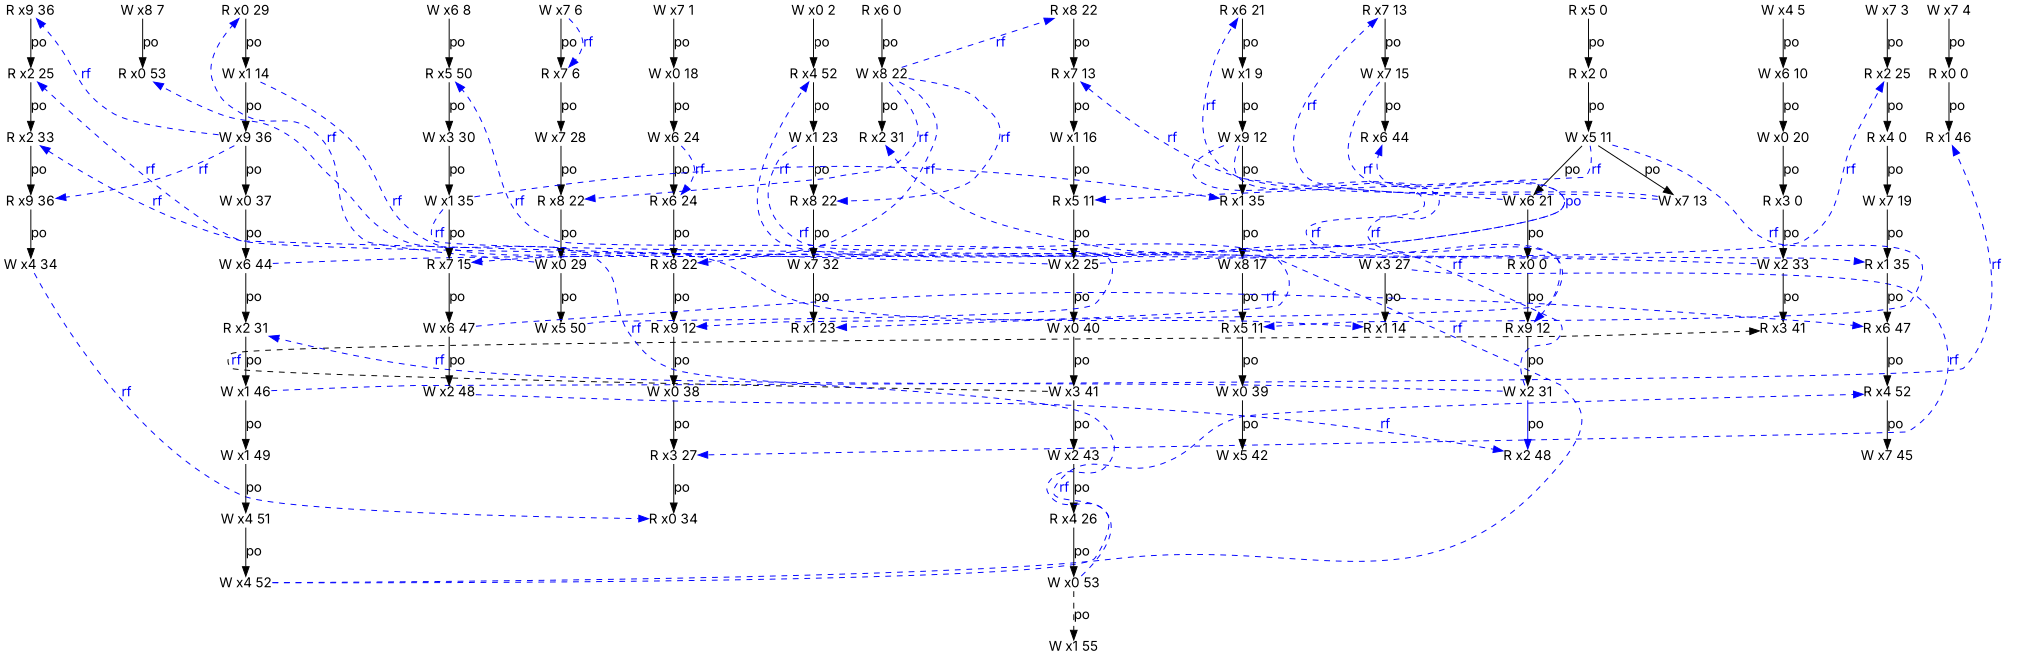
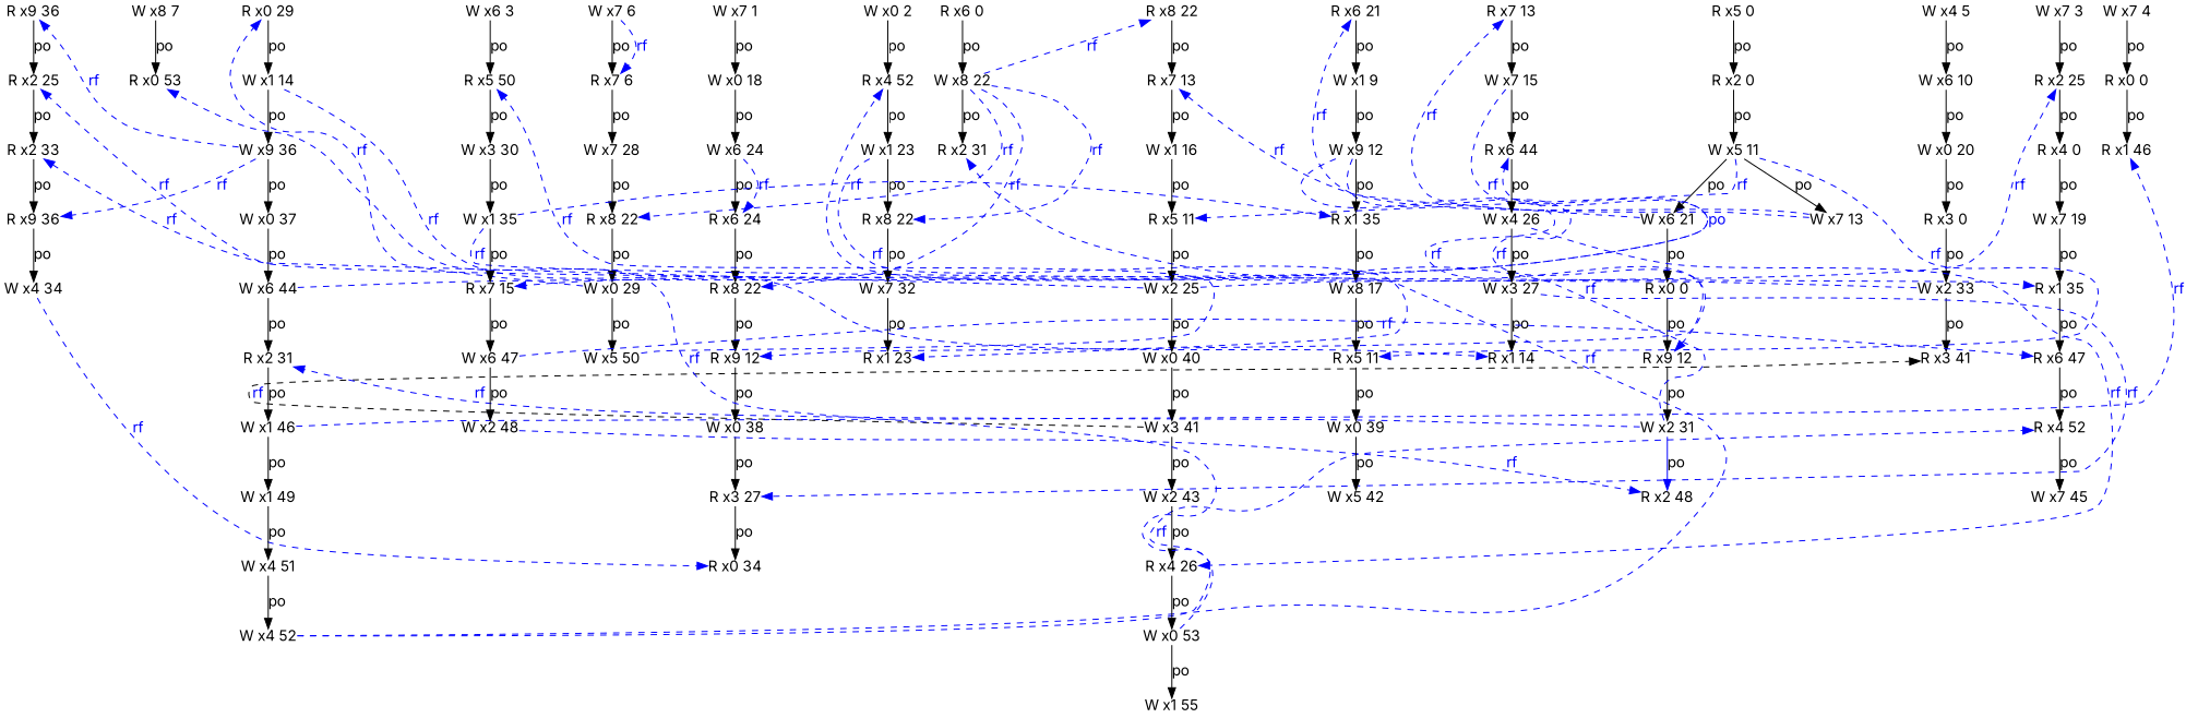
  digraph {
    fontname=Inter
    node [fontname=Inter idx=1 loc=7 shape=plain th=14 type=W]
    edge [fontname=Inter]
    n1 [idx=2 label="R x2 33" loc=2 th=13 type=R]
    n2 [idx=3 label="R x9 36" loc=9 th=13 type=R]
    n3 [idx=4 label="W x4 34" loc=4 th=13]
    n4 [label="W x0 18" loc=0 th=2]
    n5 [idx=2 label="W x6 24" loc=6 th=2]
    n6 [idx=3 label="R x6 24" loc=6 th=2 type=R]
    n7 [label="R x2 25" loc=2 th=13 type=R]
    n8 [idx=7 label="W x1 49" loc=1 th=6]
    n9 [idx=8 label="W x4 51" loc=4 th=6]
    n10 [idx=9 label="W x4 52" loc=4 th=6]
    n11 [idx=0 label="R x9 36" loc=9 th=13 type=R]
    n12 [idx=4 label="W x6 21" loc=6 th=1]
    n13 [idx=5 label="R x0 0" loc=0 th=1 type=R]
    n14 [idx=0 label="R x6 21" loc=6 th=0 type=R]
    n15 [idx=6 label="R x9 12" loc=9 th=1 type=R]
    n16 [label="W x1 9" loc=1 th=0]
    n17 [idx=6 label="W x3 41" loc=3]
    n18 [idx=7 label="W x2 43" loc=2]
    n19 [idx=5 label="R x3 41" loc=3 th=8 type=R]
    n20 [idx=8 label="R x4 26" loc=4 type=R]
    n21 [idx=2 label="W x9 12" loc=9 th=0]
    n22 [idx=5 label="R x9 12" loc=9 th=2 type=R]
    n23 [idx=3 label="R x1 35" loc=1 th=0 type=R]
    n24 [idx=6 label="W x0 38" loc=0 th=2]
    n25 [idx=7 label="W x2 31" loc=2 th=1]
    n26 [idx=4 label="W x8 17" loc=8 th=0]
    n27 [idx=2 label="R x2 31" loc=2 th=11 type=R]
    n28 [idx=5 label="R x2 31" loc=2 th=6 type=R]
    n29 [idx=8 label="R x2 48" loc=2 th=1 type=R]
    n30 [idx=6 label="W x1 46" loc=1 th=6]
    n31 [idx=2 label="W x0 20" loc=0 th=8]
    n32 [idx=3 label="R x3 0" loc=3 th=8 type=R]
    n33 [idx=4 label="W x2 33" loc=2 th=8]
    n34 [idx=2 label="W x9 36" loc=9 th=6]
    n35 [idx=3 label="W x0 37" loc=0 th=6]
    n36 [idx=4 label="W x6 44" loc=6 th=6]
    n37 [idx=0 label="W x4 5" loc=4 th=8]
    n38 [label="W x6 10" loc=6 th=8]
    n39 [label="W x1 14" loc=1 th=6]
    n40 [idx=5 label="R x1 14" loc=1 th=3 type=R]
    n41 [idx=8 label="R x0 34" loc=4 th=2 type=R]
    n42 [idx=2 label="W x7 28" th=9]
    n43 [idx=3 label="R x8 22" loc=8 th=9 type=R]
    n44 [idx=4 label="W x0 29" loc=0 th=9]
    n45 [idx=4 label="R x8 22" loc=8 th=2 type=R]
    n46 [idx=6 label="R x4 52" loc=4 th=5 type=R]
    n47 [label="R x4 52" loc=4 th=4 type=R]
    n48 [idx=4 label="W x3 27" loc=3 th=3]
    n49 [idx=7 label="R x3 27" loc=3 th=2 type=R]
    n50 [idx=7 label="W x7 45" th=5]
    n51 [idx=0 label="W x0 2" loc=0 th=4]
    n52 [idx=2 label="W x1 23" loc=1 th=4]
    n53 [idx=2 label="R x4 0" loc=4 th=5 type=R]
    n54 [idx=3 label="W x7 19" th=5]
    n55 [idx=4 label="R x1 35" loc=1 th=5 type=R]
    n56 [idx=0 label="R x0 29" loc=0 th=6 type=R]
    n57 [idx=0 label="W x7 1" th=2]
    n58 [label="R x5 50" loc=5 th=12 type=R]
    n59 [idx=2 label="W x3 30" loc=3 th=12]
    n60 [idx=3 label="W x1 35" loc=1 th=12]
    n61 [idx=5 label="R x6 47" loc=6 th=5 type=R]
    n62 [label="R x0 53" loc=0 th=10 type=R]
    n63 [idx=5 label="R x1 23" loc=1 th=4 type=R]
    n64 [idx=4 label="R x7 15" th=12 type=R]
    n65 [idx=5 label="W x6 47" loc=6 th=12]
    n66 [idx=6 label="W x2 48" loc=2 th=12]
    n67 [idx=4 label="W x2 25" loc=2]
    n68 [label="R x2 25" loc=2 th=5 type=R]
    n69 [idx=5 label="W x0 40" loc=0]
    n70 [idx=2 label="R x1 46" loc=1 th=7 type=R]
    n71 [idx=0 label="W x7 3" th=5]
    n72 [idx=0 label="R x6 0" loc=6 th=11 type=R]
    n73 [label="W x8 22" loc=8 th=11]
    n74 [idx=3 label="R x8 22" loc=8 th=4 type=R]
    n75 [idx=0 label="R x8 22" loc=8 type=R]
    n76 [idx=4 label="W x7 32" th=4]
    n77 [idx=0 label="W x7 4" th=7]
    n78 [label="R x0 0" loc=0 th=7 type=R]
    n79 [idx=0 label="W x7 6" th=9]
    n80 [label="R x7 6" th=9 type=R]
    n81 [idx=2 label="W x1 16" loc=1]
    n82 [idx=3 label="R x5 11" loc=5 type=R]
    n83 [label="R x7 13" type=R]
-   n84 [idx=0 label="W x6 8" loc=6 th=12]
+   n84 [idx=0 label="W x6 3" loc=6 th=12]
    n85 [idx=5 label="W x5 50" loc=5 th=9]
    n86 [idx=9 label="W x0 53" loc=0]
    n87 [idx=10 label="W x1 55" loc=1]
+   n88 [idx=3 label="W x4 26" loc=4 th=3]
    n89 [idx=2 label="W x5 11" loc=5 th=1]
    n90 [idx=3 label="W x7 13" th=1]
    n91 [idx=5 label="R x5 11" loc=5 th=0 type=R]
    n92 [idx=0 label="R x7 13" th=3 type=R]
    n93 [idx=6 label="W x0 39" loc=0 th=0]
    n94 [idx=0 label="W x8 7" loc=8 th=10]
    n95 [idx=7 label="W x5 42" loc=5 th=0]
    n96 [label="W x7 15" th=3]
    n97 [idx=0 label="R x5 0" loc=5 th=1 type=R]
    n98 [label="R x2 0" loc=2 th=1 type=R]
    n99 [idx=2 label="R x6 44" loc=6 th=3 type=R]
    n1 -> n2 [label=po]
    n2 -> n3 [label=po]
    n3 -> n41 [color=blue constraint=false fontcolor=blue from_idx=4 from_th=13 label=rf style=dashed to_idx=8 to_th=2]
    n4 -> n5 [label=po]
    n5 -> n6 [label=po]
    n5 -> n6 [color=blue constraint=false fontcolor=blue from_idx=2 from_th=2 label=rf style=dashed to_idx=3 to_th=2]
    n6 -> n45 [label=po]
    n7 -> n1 [label=po]
    n8 -> n9 [label=po]
    n9 -> n10 [label=po]
    n10 -> n46 [color=blue constraint=false fontcolor=blue from_idx=9 from_th=6 label=rf style=dashed to_idx=6 to_th=5]
    n10 -> n47 [color=blue constraint=false fontcolor=blue from_idx=9 from_th=6 label=rf style=dashed to_idx=1 to_th=4]
    n11 -> n7 [label=po]
    n12 -> n13 [label=po]
    n12 -> n14 [color=blue constraint=false fontcolor=blue from_idx=4 from_th=1 label=rf style=dashed to_idx=0 to_th=0]
    n13 -> n15 [label=po]
    n14 -> n16 [label=po]
    n15 -> n25 [label=po]
    n16 -> n21 [label=po]
    n17 -> n18 [label=po]
    n17 -> n19 [color=black constraint=false fontcolor=blue from_idx=6 from_th=14 label=rf style=dashed to_idx=5 to_th=8]
    n18 -> n20 [label=po]
    n20 -> n86 [label=po]
    n21 -> n15 [color=blue constraint=false fontcolor=blue from_idx=2 from_th=0 label=rf style=dashed to_idx=6 to_th=1]
    n21 -> n22 [color=blue constraint=false fontcolor=blue from_idx=2 from_th=0 label=rf style=dashed to_idx=5 to_th=2]
    n21 -> n23 [label=po]
    n22 -> n24 [label=po]
    n23 -> n26 [label=po]
    n24 -> n49 [label=po]
    n25 -> n27 [color=blue constraint=false fontcolor=blue from_idx=7 from_th=1 label=rf style=dashed to_idx=2 to_th=11]
    n25 -> n28 [color=blue constraint=false fontcolor=blue from_idx=7 from_th=1 label=rf style=dashed to_idx=5 to_th=6]
    n25 -> n29 [color=blue label=po]
    n26 -> n91 [label=po]
    n28 -> n30 [label=po]
    n30 -> n8 [label=po]
    n30 -> n70 [color=blue constraint=false fontcolor=blue from_idx=6 from_th=6 label=rf style=dashed to_idx=2 to_th=7]
    n31 -> n32 [label=po]
    n32 -> n33 [label=po]
    n33 -> n1 [color=blue constraint=false fontcolor=blue from_idx=4 from_th=8 label=rf style=dashed to_idx=2 to_th=13]
    n33 -> n19 [label=po]
    n34 -> n2 [color=blue constraint=false fontcolor=blue from_idx=2 from_th=6 label=rf style=dashed to_idx=3 to_th=13]
    n34 -> n11 [color=blue constraint=false fontcolor=blue from_idx=2 from_th=6 label=rf style=dashed to_idx=0 to_th=13]
    n34 -> n35 [label=po]
    n35 -> n36 [label=po]
    n36 -> n28 [label=po]
    n36 -> n99 [color=blue constraint=false fontcolor=blue from_idx=4 from_th=6 label=po style=dashed to_idx=2 to_th=3]
    n37 -> n38 [label=po]
    n38 -> n31 [label=po]
    n39 -> n34 [label=po]
    n39 -> n40 [color=blue constraint=false fontcolor=blue from_idx=1 from_th=6 label=rf style=dashed to_idx=5 to_th=3]
    n42 -> n43 [label=po]
    n43 -> n44 [label=po]
    n44 -> n56 [color=blue constraint=false fontcolor=blue from_idx=4 from_th=9 label=rf style=dashed to_idx=0 to_th=6]
    n44 -> n85 [label=po]
    n45 -> n22 [label=po]
    n46 -> n50 [label=po]
    n47 -> n52 [label=po]
    n48 -> n40 [label=po]
    n48 -> n49 [color=blue constraint=false fontcolor=blue from_idx=4 from_th=3 label=rf style=dashed to_idx=7 to_th=2]
    n49 -> n41 [label=po]
    n51 -> n47 [label=po]
    n52 -> n63 [color=blue constraint=false fontcolor=blue from_idx=2 from_th=4 label=rf style=dashed to_idx=5 to_th=4]
    n52 -> n74 [label=po]
    n53 -> n54 [label=po]
    n54 -> n55 [label=po]
    n55 -> n61 [label=po]
    n56 -> n39 [label=po]
    n57 -> n4 [label=po]
    n58 -> n59 [label=po]
    n59 -> n60 [label=po]
    n60 -> n23 [color=blue constraint=false fontcolor=blue from_idx=3 from_th=12 label=rf style=dashed to_idx=3 to_th=0]
    n60 -> n55 [color=blue constraint=false fontcolor=blue from_idx=3 from_th=12 label=rf style=dashed to_idx=4 to_th=5]
    n60 -> n64 [label=po]
    n61 -> n46 [label=po]
    n64 -> n65 [label=po]
    n65 -> n61 [color=blue constraint=false fontcolor=blue from_idx=5 from_th=12 label=rf style=dashed to_idx=5 to_th=5]
    n65 -> n66 [label=po]
    n66 -> n29 [color=blue constraint=false fontcolor=blue from_idx=6 from_th=12 label=rf style=dashed to_idx=8 to_th=1]
    n67 -> n7 [color=blue constraint=false fontcolor=blue from_idx=4 from_th=14 label=rf style=dashed to_idx=1 to_th=13]
    n67 -> n68 [color=blue constraint=false fontcolor=blue from_idx=4 from_th=14 label=rf style=dashed to_idx=1 to_th=5]
    n67 -> n69 [label=po]
    n68 -> n53 [label=po]
    n69 -> n17 [label=po]
    n71 -> n68 [label=po]
    n72 -> n73 [label=po]
    n73 -> n27 [label=po]
    n73 -> n43 [color=blue constraint=false fontcolor=blue from_idx=1 from_th=11 label=rf style=dashed to_idx=3 to_th=9]
    n73 -> n45 [color=blue constraint=false fontcolor=blue from_idx=1 from_th=11 label=rf style=dashed to_idx=4 to_th=2]
    n73 -> n74 [color=blue constraint=false fontcolor=blue from_idx=1 from_th=11 label=rf style=dashed to_idx=3 to_th=4]
    n73 -> n75 [color=blue constraint=false fontcolor=blue from_idx=1 from_th=11 label=rf style=dashed to_idx=0 to_th=14]
    n74 -> n76 [label=po]
    n75 -> n83 [label=po]
    n76 -> n63 [label=po]
    n77 -> n78 [label=po]
    n78 -> n70 [label=po]
    n79 -> n80 [label=po]
    n79 -> n80 [color=blue constraint=false fontcolor=blue from_idx=0 from_th=9 label=rf style=dashed to_idx=1 to_th=9]
    n80 -> n42 [label=po]
    n81 -> n82 [label=po]
    n82 -> n67 [label=po]
    n83 -> n81 [label=po]
    n84 -> n58 [label=po]
    n85 -> n58 [color=blue constraint=false fontcolor=blue from_idx=5 from_th=9 label=rf style=dashed to_idx=1 to_th=12]
    n86 -> n62 [color=blue constraint=false fontcolor=blue from_idx=9 from_th=14 label=rf style=dashed to_idx=1 to_th=10]
-   n86 -> n87 [label=po style=dashed]
+   n86 -> n87 [label=po]
+   n88 -> n20 [color=blue constraint=false fontcolor=blue from_idx=3 from_th=3 label=rf style=dashed to_idx=8 to_th=14]
+   n88 -> n48 [label=po]
    n89 -> n12 [label=po]
    n89 -> n82 [color=blue constraint=false fontcolor=blue from_idx=2 from_th=1 label=rf style=dashed to_idx=3 to_th=14]
    n89 -> n90 [label=po]
    n89 -> n91 [color=blue constraint=false fontcolor=blue from_idx=2 from_th=1 label=rf style=dashed to_idx=5 to_th=0]
    n90 -> n83 [color=blue constraint=false fontcolor=blue from_idx=3 from_th=1 label=rf style=dashed to_idx=1 to_th=14]
    n90 -> n92 [color=blue constraint=false fontcolor=blue from_idx=3 from_th=1 label=rf style=dashed to_idx=0 to_th=3]
    n91 -> n93 [label=po]
    n92 -> n96 [label=po]
    n93 -> n95 [label=po]
    n94 -> n62 [label=po]
    n96 -> n64 [color=blue constraint=false fontcolor=blue from_idx=1 from_th=3 label=rf style=dashed to_idx=4 to_th=12]
    n96 -> n99 [label=po]
    n97 -> n98 [label=po]
    n98 -> n89 [label=po]
+   n99 -> n88 [label=po]
  }
